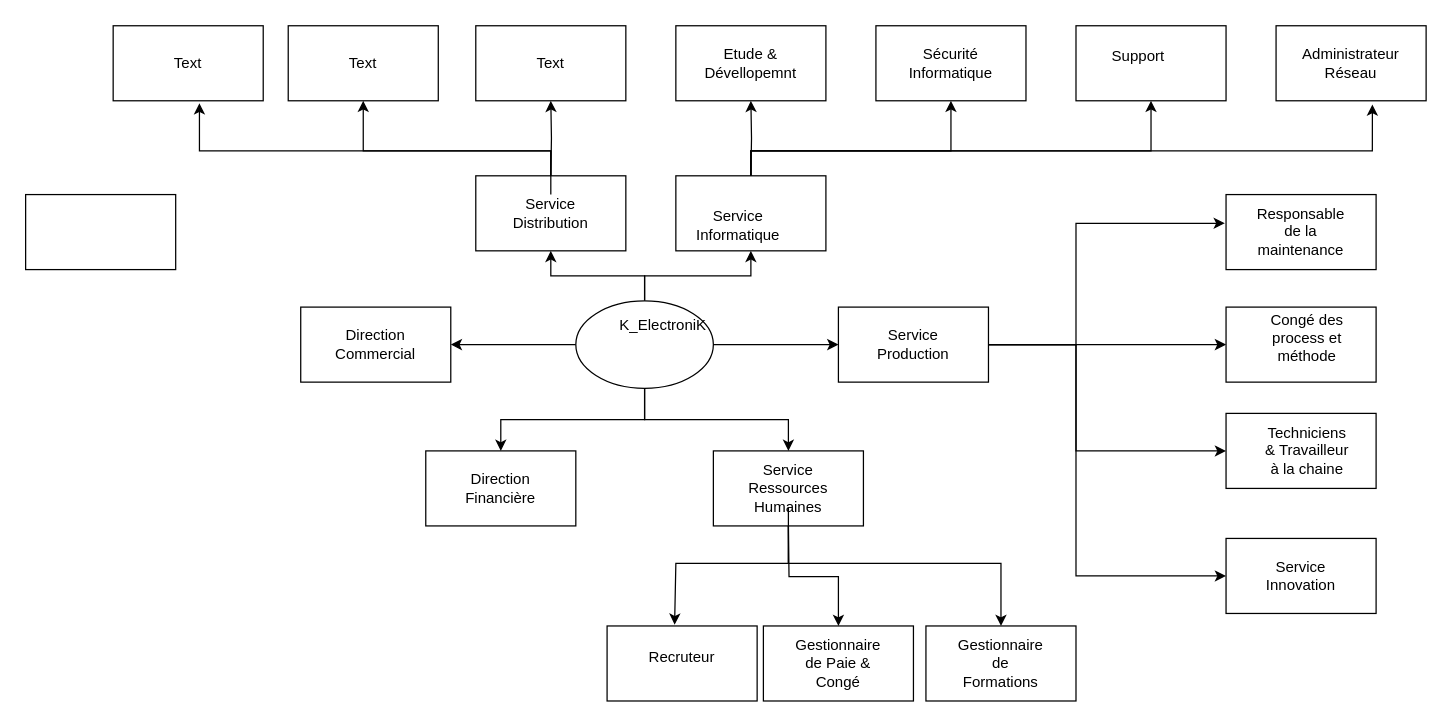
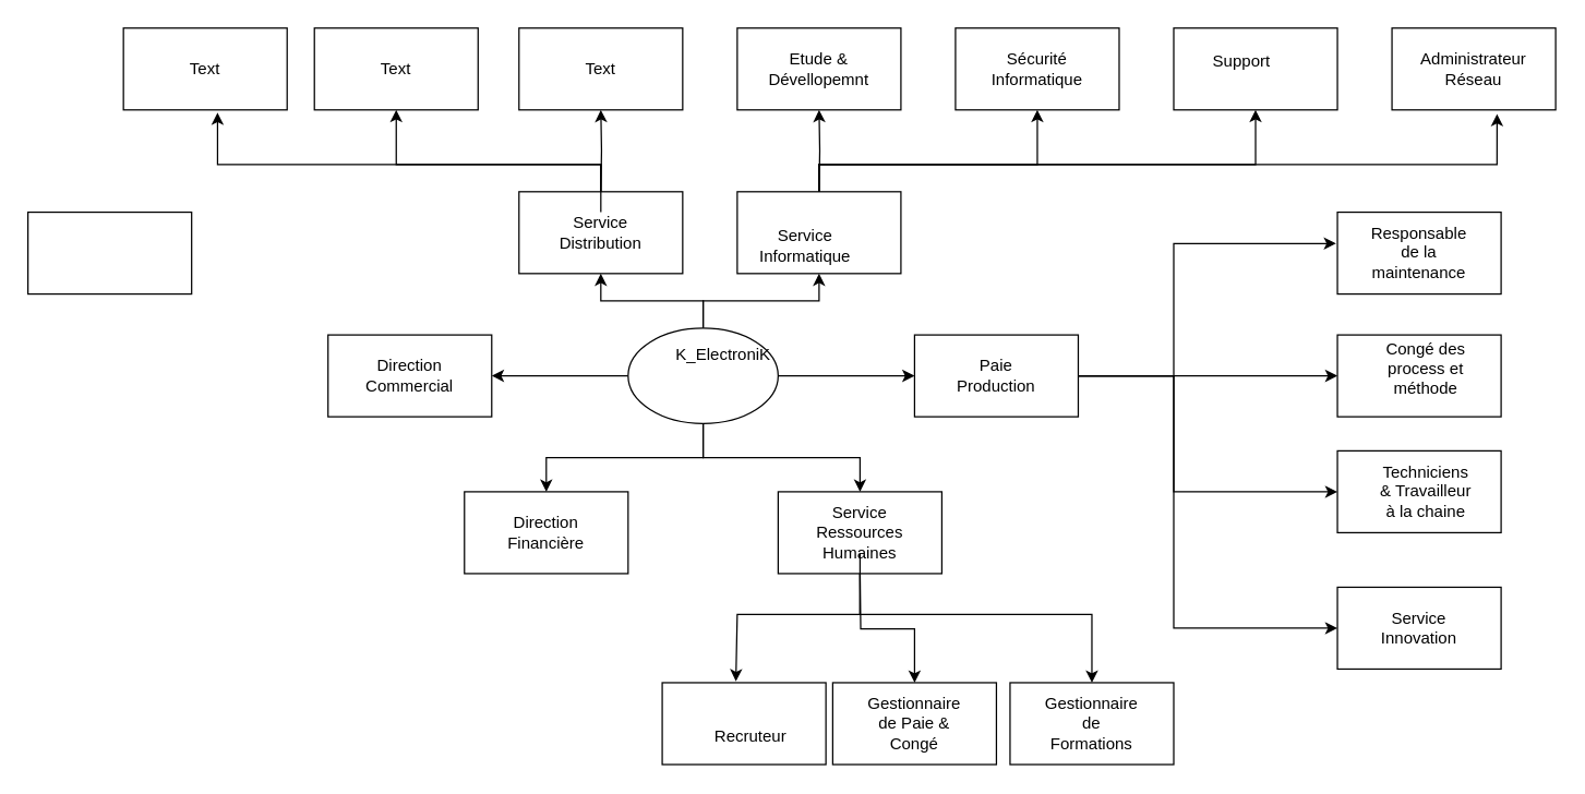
  <mxCell id="0" />
  <mxCell id="1" parent="0" />
  <mxCell id="2" style="edgeStyle=orthogonalEdgeStyle;rounded=0;orthogonalLoop=1;jettySize=auto;html=1;entryX=0.5;entryY=1;entryDx=0;entryDy=0;" edge="1" parent="1" source="8" target="22"><mxGeometry relative="1" as="geometry" /></mxCell>
  <mxCell id="3" style="edgeStyle=orthogonalEdgeStyle;rounded=0;orthogonalLoop=1;jettySize=auto;html=1;entryX=0.5;entryY=1;entryDx=0;entryDy=0;" edge="1" parent="1" source="8" target="9"><mxGeometry relative="1" as="geometry" /></mxCell>
  <mxCell id="4" style="edgeStyle=orthogonalEdgeStyle;rounded=0;orthogonalLoop=1;jettySize=auto;html=1;entryX=0.5;entryY=0;entryDx=0;entryDy=0;" edge="1" parent="1" source="8" target="16"><mxGeometry relative="1" as="geometry"><Array as="points"><mxPoint x="515" y="335" /><mxPoint x="630" y="335" /><mxPoint x="630" y="360" /></Array></mxGeometry></mxCell>
  <mxCell id="5" style="edgeStyle=orthogonalEdgeStyle;rounded=0;orthogonalLoop=1;jettySize=auto;html=1;entryX=1;entryY=0.5;entryDx=0;entryDy=0;" edge="1" parent="1" source="8" target="18"><mxGeometry relative="1" as="geometry" /></mxCell>
  <mxCell id="6" style="edgeStyle=orthogonalEdgeStyle;rounded=0;orthogonalLoop=1;jettySize=auto;html=1;entryX=0;entryY=0.5;entryDx=0;entryDy=0;" edge="1" parent="1" source="8" target="14"><mxGeometry relative="1" as="geometry" /></mxCell>
  <mxCell id="7" style="edgeStyle=orthogonalEdgeStyle;rounded=0;orthogonalLoop=1;jettySize=auto;html=1;entryX=0.5;entryY=0;entryDx=0;entryDy=0;" edge="1" parent="1" source="8" target="17"><mxGeometry relative="1" as="geometry" /></mxCell>
  <mxCell id="8" value="" style="ellipse;whiteSpace=wrap;html=1;" vertex="1" parent="1"><mxGeometry x="460" y="240" width="110" height="70" as="geometry" /></mxCell>
  <mxCell id="9" value="" style="rounded=0;whiteSpace=wrap;html=1;" vertex="1" parent="1"><mxGeometry x="380" y="140" width="120" height="60" as="geometry" /></mxCell>
  <mxCell id="10" style="edgeStyle=orthogonalEdgeStyle;rounded=0;orthogonalLoop=1;jettySize=auto;html=1;entryX=0;entryY=0.5;entryDx=0;entryDy=0;" edge="1" parent="1" source="14" target="44"><mxGeometry relative="1" as="geometry" /></mxCell>
  <mxCell id="11" style="edgeStyle=orthogonalEdgeStyle;rounded=0;orthogonalLoop=1;jettySize=auto;html=1;entryX=-0.008;entryY=0.383;entryDx=0;entryDy=0;entryPerimeter=0;" edge="1" parent="1" source="14" target="46"><mxGeometry relative="1" as="geometry"><Array as="points"><mxPoint x="860" y="275" /><mxPoint x="860" y="178" /></Array></mxGeometry></mxCell>
  <mxCell id="12" style="edgeStyle=orthogonalEdgeStyle;rounded=0;orthogonalLoop=1;jettySize=auto;html=1;entryX=0;entryY=0.5;entryDx=0;entryDy=0;" edge="1" parent="1" source="14" target="47"><mxGeometry relative="1" as="geometry"><Array as="points"><mxPoint x="860" y="275" /><mxPoint x="860" y="360" /></Array></mxGeometry></mxCell>
  <mxCell id="13" style="edgeStyle=orthogonalEdgeStyle;rounded=0;orthogonalLoop=1;jettySize=auto;html=1;entryX=0;entryY=0.5;entryDx=0;entryDy=0;" edge="1" parent="1" source="14" target="45"><mxGeometry relative="1" as="geometry"><Array as="points"><mxPoint x="860" y="275" /><mxPoint x="860" y="460" /></Array></mxGeometry></mxCell>
  <mxCell id="14" value="" style="rounded=0;whiteSpace=wrap;html=1;" vertex="1" parent="1"><mxGeometry x="670" y="245" width="120" height="60" as="geometry" /></mxCell>
  <mxCell id="15" style="edgeStyle=orthogonalEdgeStyle;rounded=0;orthogonalLoop=1;jettySize=auto;html=1;" edge="1" parent="1" source="16" target="53"><mxGeometry relative="1" as="geometry"><Array as="points"><mxPoint x="630" y="450" /><mxPoint x="800" y="450" /></Array></mxGeometry></mxCell>
  <mxCell id="16" value="" style="rounded=0;whiteSpace=wrap;html=1;" vertex="1" parent="1"><mxGeometry x="570" y="360" width="120" height="60" as="geometry" /></mxCell>
  <mxCell id="17" value="" style="rounded=0;whiteSpace=wrap;html=1;" vertex="1" parent="1"><mxGeometry x="340" y="360" width="120" height="60" as="geometry" /></mxCell>
  <mxCell id="18" value="" style="rounded=0;whiteSpace=wrap;html=1;" vertex="1" parent="1"><mxGeometry x="240" y="245" width="120" height="60" as="geometry" /></mxCell>
  <mxCell id="19" style="edgeStyle=orthogonalEdgeStyle;rounded=0;orthogonalLoop=1;jettySize=auto;html=1;entryX=0.5;entryY=1;entryDx=0;entryDy=0;" edge="1" parent="1" source="22" target="37"><mxGeometry relative="1" as="geometry"><mxPoint x="780" y="90" as="targetPoint" /><Array as="points"><mxPoint x="600" y="120" /><mxPoint x="760" y="120" /></Array></mxGeometry></mxCell>
  <mxCell id="20" style="edgeStyle=orthogonalEdgeStyle;rounded=0;orthogonalLoop=1;jettySize=auto;html=1;entryX=0.5;entryY=1;entryDx=0;entryDy=0;" edge="1" parent="1" source="22" target="38"><mxGeometry relative="1" as="geometry"><Array as="points"><mxPoint x="600" y="120" /><mxPoint x="920" y="120" /></Array></mxGeometry></mxCell>
  <mxCell id="21" style="edgeStyle=orthogonalEdgeStyle;rounded=0;orthogonalLoop=1;jettySize=auto;html=1;entryX=0.642;entryY=1.05;entryDx=0;entryDy=0;entryPerimeter=0;" edge="1" parent="1" source="22" target="39"><mxGeometry relative="1" as="geometry"><Array as="points"><mxPoint x="600" y="120" /><mxPoint x="1097" y="120" /></Array></mxGeometry></mxCell>
  <mxCell id="22" value="" style="rounded=0;whiteSpace=wrap;html=1;" vertex="1" parent="1"><mxGeometry x="540" y="140" width="120" height="60" as="geometry" /></mxCell>
  <mxCell id="23" value="Direction Commercial" style="text;html=1;strokeColor=none;fillColor=none;align=center;verticalAlign=middle;whiteSpace=wrap;rounded=0;" vertex="1" parent="1"><mxGeometry x="270" y="260" width="60" height="30" as="geometry" /></mxCell>
  <mxCell id="24" value="Direction Financière" style="text;html=1;strokeColor=none;fillColor=none;align=center;verticalAlign=middle;whiteSpace=wrap;rounded=0;" vertex="1" parent="1"><mxGeometry x="370" y="375" width="60" height="30" as="geometry" /></mxCell>
  <mxCell id="25" style="edgeStyle=orthogonalEdgeStyle;rounded=0;orthogonalLoop=1;jettySize=auto;html=1;entryX=0.5;entryY=0;entryDx=0;entryDy=0;" edge="1" parent="1" target="54"><mxGeometry relative="1" as="geometry"><mxPoint x="630" y="420" as="sourcePoint" /></mxGeometry></mxCell>
  <mxCell id="26" style="edgeStyle=orthogonalEdgeStyle;rounded=0;orthogonalLoop=1;jettySize=auto;html=1;entryX=0.45;entryY=-0.017;entryDx=0;entryDy=0;entryPerimeter=0;" edge="1" parent="1" source="27" target="52"><mxGeometry relative="1" as="geometry"><mxPoint x="540" y="470" as="targetPoint" /><Array as="points"><mxPoint x="630" y="450" /><mxPoint x="540" y="450" /></Array></mxGeometry></mxCell>
  <mxCell id="27" value="Service Ressources Humaines" style="text;html=1;strokeColor=none;fillColor=none;align=center;verticalAlign=middle;whiteSpace=wrap;rounded=0;" vertex="1" parent="1"><mxGeometry x="600" y="375" width="60" height="30" as="geometry" /></mxCell>
- <mxCell id="28" value="Service Production" style="text;html=1;strokeColor=none;fillColor=none;align=center;verticalAlign=middle;whiteSpace=wrap;rounded=0;" vertex="1" parent="1"><mxGeometry x="700" y="260" width="60" height="30" as="geometry" /></mxCell>
+ <mxCell id="28" value="Paie Production" style="text;html=1;strokeColor=none;fillColor=none;align=center;verticalAlign=middle;whiteSpace=wrap;rounded=0;" vertex="1" parent="1"><mxGeometry x="700" y="260" width="60" height="30" as="geometry" /></mxCell>
  <mxCell id="29" style="edgeStyle=orthogonalEdgeStyle;rounded=0;orthogonalLoop=1;jettySize=auto;html=1;entryX=0.5;entryY=1;entryDx=0;entryDy=0;" edge="1" parent="1" target="58"><mxGeometry relative="1" as="geometry"><mxPoint x="440" y="140" as="sourcePoint" /><Array as="points"><mxPoint x="440" y="120" /><mxPoint x="290" y="120" /></Array></mxGeometry></mxCell>
  <mxCell id="30" style="edgeStyle=orthogonalEdgeStyle;rounded=0;orthogonalLoop=1;jettySize=auto;html=1;entryX=0.5;entryY=1;entryDx=0;entryDy=0;" edge="1" parent="1" target="59"><mxGeometry relative="1" as="geometry"><mxPoint x="440" y="140" as="sourcePoint" /></mxGeometry></mxCell>
  <mxCell id="31" style="edgeStyle=orthogonalEdgeStyle;rounded=0;orthogonalLoop=1;jettySize=auto;html=1;entryX=0.575;entryY=1.033;entryDx=0;entryDy=0;entryPerimeter=0;" edge="1" parent="1" source="32" target="61"><mxGeometry relative="1" as="geometry"><Array as="points"><mxPoint x="440" y="120" /><mxPoint x="159" y="120" /></Array></mxGeometry></mxCell>
  <mxCell id="32" value="Service Distribution" style="text;html=1;strokeColor=none;fillColor=none;align=center;verticalAlign=middle;whiteSpace=wrap;rounded=0;" vertex="1" parent="1"><mxGeometry x="410" y="155" width="60" height="30" as="geometry" /></mxCell>
  <mxCell id="33" style="edgeStyle=orthogonalEdgeStyle;rounded=0;orthogonalLoop=1;jettySize=auto;html=1;entryX=0.5;entryY=1;entryDx=0;entryDy=0;" edge="1" parent="1" target="36"><mxGeometry relative="1" as="geometry"><mxPoint x="600" y="140" as="sourcePoint" /></mxGeometry></mxCell>
  <mxCell id="34" value="Service Informatique" style="text;html=1;strokeColor=none;fillColor=none;align=center;verticalAlign=middle;whiteSpace=wrap;rounded=0;" vertex="1" parent="1"><mxGeometry x="560" y="165" width="60" height="30" as="geometry" /></mxCell>
  <mxCell id="35" value="K_ElectroniK" style="text;html=1;strokeColor=none;fillColor=none;align=center;verticalAlign=middle;whiteSpace=wrap;rounded=0;" vertex="1" parent="1"><mxGeometry x="500" y="245" width="60" height="30" as="geometry" /></mxCell>
  <mxCell id="36" value="" style="rounded=0;whiteSpace=wrap;html=1;" vertex="1" parent="1"><mxGeometry x="540" y="20" width="120" height="60" as="geometry" /></mxCell>
  <mxCell id="37" value="" style="rounded=0;whiteSpace=wrap;html=1;" vertex="1" parent="1"><mxGeometry x="700" y="20" width="120" height="60" as="geometry" /></mxCell>
  <mxCell id="38" value="" style="rounded=0;whiteSpace=wrap;html=1;" vertex="1" parent="1"><mxGeometry x="860" y="20" width="120" height="60" as="geometry" /></mxCell>
  <mxCell id="39" value="" style="rounded=0;whiteSpace=wrap;html=1;" vertex="1" parent="1"><mxGeometry x="1020" y="20" width="120" height="60" as="geometry" /></mxCell>
  <mxCell id="40" value="Etude &amp;amp; Dévellopemnt" style="text;html=1;strokeColor=none;fillColor=none;align=center;verticalAlign=middle;whiteSpace=wrap;rounded=0;" vertex="1" parent="1"><mxGeometry x="570" y="35" width="60" height="30" as="geometry" /></mxCell>
  <mxCell id="41" value="Sécurité Informatique" style="text;html=1;strokeColor=none;fillColor=none;align=center;verticalAlign=middle;whiteSpace=wrap;rounded=0;" vertex="1" parent="1"><mxGeometry x="730" y="35" width="60" height="30" as="geometry" /></mxCell>
  <mxCell id="42" value="Support" style="text;html=1;strokeColor=none;fillColor=none;align=center;verticalAlign=middle;whiteSpace=wrap;rounded=0;" vertex="1" parent="1"><mxGeometry x="880" y="30" width="60" height="30" as="geometry" /></mxCell>
  <mxCell id="43" value="Administrateur Réseau" style="text;html=1;strokeColor=none;fillColor=none;align=center;verticalAlign=middle;whiteSpace=wrap;rounded=0;" vertex="1" parent="1"><mxGeometry x="1050" y="35" width="60" height="30" as="geometry" /></mxCell>
  <mxCell id="44" value="" style="rounded=0;whiteSpace=wrap;html=1;" vertex="1" parent="1"><mxGeometry x="980" y="245" width="120" height="60" as="geometry" /></mxCell>
  <mxCell id="45" value="" style="rounded=0;whiteSpace=wrap;html=1;" vertex="1" parent="1"><mxGeometry x="980" y="430" width="120" height="60" as="geometry" /></mxCell>
  <mxCell id="46" value="" style="rounded=0;whiteSpace=wrap;html=1;" vertex="1" parent="1"><mxGeometry x="980" y="155" width="120" height="60" as="geometry" /></mxCell>
  <mxCell id="47" value="" style="rounded=0;whiteSpace=wrap;html=1;" vertex="1" parent="1"><mxGeometry x="980" y="330" width="120" height="60" as="geometry" /></mxCell>
  <mxCell id="48" value="Responsable de la maintenance" style="text;html=1;strokeColor=none;fillColor=none;align=center;verticalAlign=middle;whiteSpace=wrap;rounded=0;" vertex="1" parent="1"><mxGeometry x="1010" y="170" width="60" height="30" as="geometry" /></mxCell>
  <mxCell id="49" value="Congé des process et méthode " style="text;html=1;strokeColor=none;fillColor=none;align=center;verticalAlign=middle;whiteSpace=wrap;rounded=0;" vertex="1" parent="1"><mxGeometry x="1010" y="255" width="70" height="30" as="geometry" /></mxCell>
  <mxCell id="50" value="Techniciens &amp;amp; Travailleur à la chaine" style="text;html=1;strokeColor=none;fillColor=none;align=center;verticalAlign=middle;whiteSpace=wrap;rounded=0;" vertex="1" parent="1"><mxGeometry x="1010" y="345" width="70" height="30" as="geometry" /></mxCell>
  <mxCell id="51" value="Service Innovation" style="text;html=1;strokeColor=none;fillColor=none;align=center;verticalAlign=middle;whiteSpace=wrap;rounded=0;" vertex="1" parent="1"><mxGeometry x="1010" y="445" width="60" height="30" as="geometry" /></mxCell>
  <mxCell id="52" value="" style="rounded=0;whiteSpace=wrap;html=1;" vertex="1" parent="1"><mxGeometry x="485" y="500" width="120" height="60" as="geometry" /></mxCell>
  <mxCell id="53" value="" style="rounded=0;whiteSpace=wrap;html=1;" vertex="1" parent="1"><mxGeometry x="740" y="500" width="120" height="60" as="geometry" /></mxCell>
  <mxCell id="54" value="" style="rounded=0;whiteSpace=wrap;html=1;" vertex="1" parent="1"><mxGeometry x="610" y="500" width="120" height="60" as="geometry" /></mxCell>
  <mxCell id="55" value="Gestionnaire de Formations" style="text;html=1;strokeColor=none;fillColor=none;align=center;verticalAlign=middle;whiteSpace=wrap;rounded=0;" vertex="1" parent="1"><mxGeometry x="770" y="515" width="60" height="30" as="geometry" /></mxCell>
  <mxCell id="56" value="Gestionnaire de Paie &amp;amp; Congé" style="text;html=1;strokeColor=none;fillColor=none;align=center;verticalAlign=middle;whiteSpace=wrap;rounded=0;" vertex="1" parent="1"><mxGeometry x="640" y="515" width="60" height="30" as="geometry" /></mxCell>
- <mxCell id="57" value="Recruteur" style="text;html=1;strokeColor=none;fillColor=none;align=center;verticalAlign=middle;whiteSpace=wrap;rounded=0;" vertex="1" parent="1"><mxGeometry x="515" y="510" width="60" height="30" as="geometry" /></mxCell>
+ <mxCell id="57" value="Recruteur" style="text;html=1;strokeColor=none;fillColor=none;align=center;verticalAlign=middle;whiteSpace=wrap;rounded=0;" vertex="1" parent="1"><mxGeometry x="520" y="525" width="60" height="30" as="geometry" /></mxCell>
  <mxCell id="58" value="" style="rounded=0;whiteSpace=wrap;html=1;" vertex="1" parent="1"><mxGeometry x="230" y="20" width="120" height="60" as="geometry" /></mxCell>
  <mxCell id="59" value="" style="rounded=0;whiteSpace=wrap;html=1;" vertex="1" parent="1"><mxGeometry x="380" y="20" width="120" height="60" as="geometry" /></mxCell>
  <mxCell id="60" value="" style="rounded=0;whiteSpace=wrap;html=1;" vertex="1" parent="1"><mxGeometry x="20" y="155" width="120" height="60" as="geometry" /></mxCell>
  <mxCell id="61" value="" style="rounded=0;whiteSpace=wrap;html=1;" vertex="1" parent="1"><mxGeometry x="90" y="20" width="120" height="60" as="geometry" /></mxCell>
  <mxCell id="62" value="Text" style="text;html=1;strokeColor=none;fillColor=none;align=center;verticalAlign=middle;whiteSpace=wrap;rounded=0;" vertex="1" parent="1"><mxGeometry x="410" y="35" width="60" height="30" as="geometry" /></mxCell>
  <mxCell id="63" value="Text" style="text;html=1;strokeColor=none;fillColor=none;align=center;verticalAlign=middle;whiteSpace=wrap;rounded=0;" vertex="1" parent="1"><mxGeometry x="260" y="35" width="60" height="30" as="geometry" /></mxCell>
  <mxCell id="64" value="Text" style="text;html=1;strokeColor=none;fillColor=none;align=center;verticalAlign=middle;whiteSpace=wrap;rounded=0;" vertex="1" parent="1"><mxGeometry x="120" y="35" width="60" height="30" as="geometry" /></mxCell>
